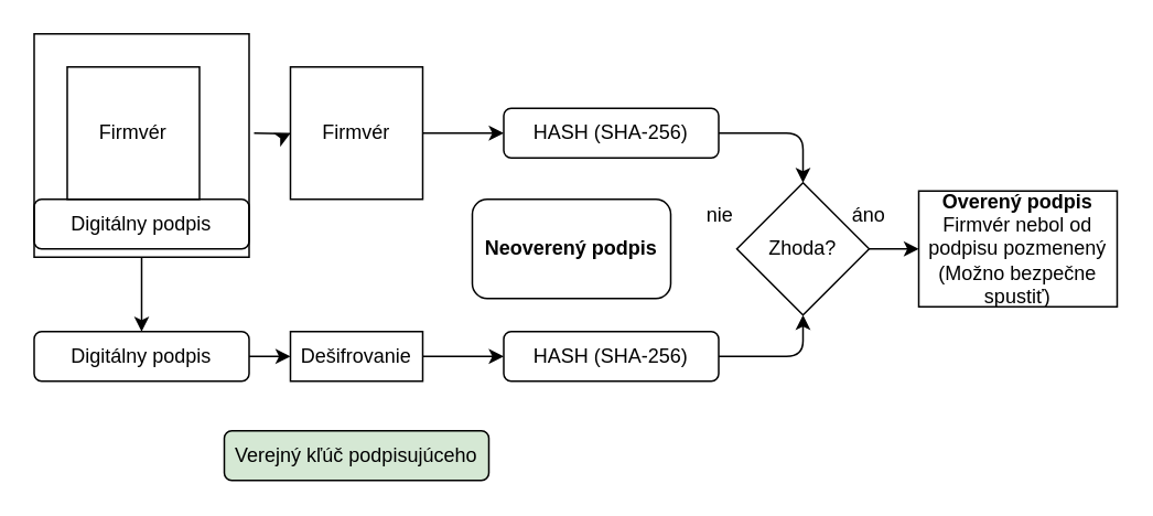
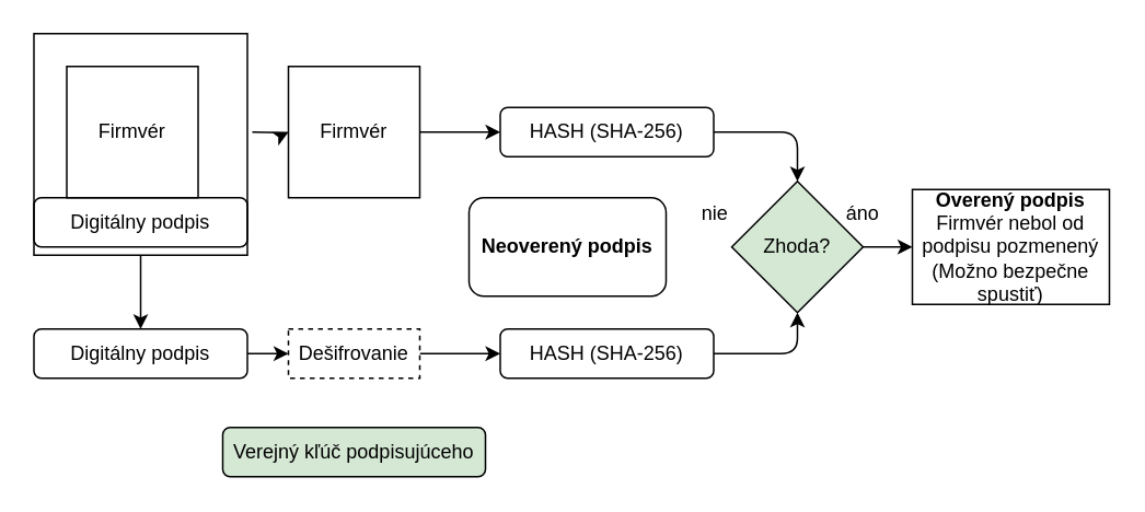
  <mxCell id="0" />
  <mxCell id="1" parent="0" />
  <mxCell id="2" value="Digitálny podpis" style="rounded=1;whiteSpace=wrap;html=1;" parent="1" vertex="1"><mxGeometry x="20" y="120" width="130" height="30" as="geometry" /></mxCell>
  <mxCell id="3" value="Firmvér" style="whiteSpace=wrap;html=1;aspect=fixed;" parent="1" vertex="1"><mxGeometry x="40" y="40" width="80" height="80" as="geometry" /></mxCell>
  <mxCell id="4" value="" style="edgeStyle=orthogonalEdgeStyle;rounded=0;orthogonalLoop=1;jettySize=auto;html=1;" parent="1" source="6" target="7" edge="1"><mxGeometry relative="1" as="geometry" /></mxCell>
  <mxCell id="5" value="" style="edgeStyle=orthogonalEdgeStyle;rounded=0;orthogonalLoop=1;jettySize=auto;html=1;" parent="1" target="9" edge="1"><mxGeometry relative="1" as="geometry"><mxPoint x="153" y="80" as="sourcePoint" /></mxGeometry></mxCell>
  <mxCell id="6" value="" style="rounded=0;whiteSpace=wrap;html=1;fillColor=none;" parent="1" vertex="1"><mxGeometry x="20" y="20" width="130" height="135" as="geometry" /></mxCell>
  <mxCell id="7" value="Digitálny podpis" style="rounded=1;whiteSpace=wrap;html=1;" parent="1" vertex="1"><mxGeometry x="20" y="200" width="130" height="30" as="geometry" /></mxCell>
  <mxCell id="8" value="" style="edgeStyle=orthogonalEdgeStyle;rounded=0;orthogonalLoop=1;jettySize=auto;html=1;" parent="1" source="9" target="10" edge="1"><mxGeometry relative="1" as="geometry" /></mxCell>
  <mxCell id="9" value="Firmvér" style="whiteSpace=wrap;html=1;aspect=fixed;" parent="1" vertex="1"><mxGeometry x="175" y="40" width="80" height="80" as="geometry" /></mxCell>
  <mxCell id="10" value="HASH (SHA-256)" style="rounded=1;whiteSpace=wrap;html=1;" parent="1" vertex="1"><mxGeometry x="304" y="65" width="130" height="30" as="geometry" /></mxCell>
  <mxCell id="11" value="Verejný kľúč podpisujúceho" style="rounded=1;whiteSpace=wrap;html=1;fillColor=#d5e8d4;" parent="1" vertex="1"><mxGeometry x="135" y="260" width="160" height="30" as="geometry" /></mxCell>
  <mxCell id="12" value="" style="edgeStyle=orthogonalEdgeStyle;rounded=0;orthogonalLoop=1;jettySize=auto;html=1;" parent="1" source="13" target="15" edge="1"><mxGeometry relative="1" as="geometry" /></mxCell>
- <mxCell id="13" value="Dešifrovanie" style="rounded=0;whiteSpace=wrap;html=1;" parent="1" vertex="1"><mxGeometry x="175" y="200" width="80" height="30" as="geometry" /></mxCell>
+ <mxCell id="13" value="Dešifrovanie" style="rounded=0;whiteSpace=wrap;html=1;dashed=1;" parent="1" vertex="1"><mxGeometry x="175" y="200" width="80" height="30" as="geometry" /></mxCell>
  <mxCell id="14" value="" style="endArrow=classic;html=1;exitX=1;exitY=0.5;exitDx=0;exitDy=0;entryX=0;entryY=0.5;entryDx=0;entryDy=0;" parent="1" source="7" target="13" edge="1"><mxGeometry width="50" height="50" relative="1" as="geometry"><mxPoint x="375" y="100" as="sourcePoint" /><mxPoint x="425" y="50" as="targetPoint" /></mxGeometry></mxCell>
  <mxCell id="15" value="HASH (SHA-256)" style="rounded=1;whiteSpace=wrap;html=1;" parent="1" vertex="1"><mxGeometry x="304" y="200" width="130" height="30" as="geometry" /></mxCell>
  <mxCell id="16" value="" style="edgeStyle=orthogonalEdgeStyle;rounded=0;orthogonalLoop=1;jettySize=auto;html=1;" parent="1" source="17" target="23" edge="1"><mxGeometry relative="1" as="geometry" /></mxCell>
- <mxCell id="17" value="Zhoda?" style="rhombus;whiteSpace=wrap;html=1;" parent="1" vertex="1"><mxGeometry x="445" y="110" width="80" height="80" as="geometry" /></mxCell>
+ <mxCell id="17" value="Zhoda?" style="rhombus;whiteSpace=wrap;html=1;fillColor=#d5e8d4;" parent="1" vertex="1"><mxGeometry x="445" y="110" width="80" height="80" as="geometry" /></mxCell>
  <mxCell id="18" value="" style="endArrow=classic;html=1;exitX=1;exitY=0.5;exitDx=0;exitDy=0;entryX=0.5;entryY=1;entryDx=0;entryDy=0;" parent="1" source="15" target="17" edge="1"><mxGeometry width="50" height="50" relative="1" as="geometry"><mxPoint x="525" y="100" as="sourcePoint" /><mxPoint x="575" y="50" as="targetPoint" /><Array as="points"><mxPoint x="485" y="215" /></Array></mxGeometry></mxCell>
  <mxCell id="19" value="" style="endArrow=classic;html=1;exitX=1;exitY=0.5;exitDx=0;exitDy=0;entryX=0.5;entryY=0;entryDx=0;entryDy=0;" parent="1" source="10" target="17" edge="1"><mxGeometry width="50" height="50" relative="1" as="geometry"><mxPoint x="525" y="100" as="sourcePoint" /><mxPoint x="575" y="50" as="targetPoint" /><Array as="points"><mxPoint x="485" y="80" /></Array></mxGeometry></mxCell>
  <mxCell id="20" value="áno" style="text;html=1;strokeColor=none;fillColor=none;align=center;verticalAlign=middle;whiteSpace=wrap;rounded=0;" parent="1" vertex="1"><mxGeometry x="505" y="120" width="40" height="20" as="geometry" /></mxCell>
  <mxCell id="21" value="nie" style="text;html=1;strokeColor=none;fillColor=none;align=center;verticalAlign=middle;whiteSpace=wrap;rounded=0;" parent="1" vertex="1"><mxGeometry x="415" y="120" width="40" height="20" as="geometry" /></mxCell>
  <mxCell id="22" value="&lt;b&gt;Neoverený podpis&lt;/b&gt;" style="whiteSpace=wrap;html=1;rounded=1;" parent="1" vertex="1"><mxGeometry x="285" y="120" width="120" height="60" as="geometry" /></mxCell>
  <mxCell id="23" value="&lt;b&gt;Overený podpis&lt;/b&gt;&lt;br&gt;Firmvér nebol od podpisu pozmenený&lt;br&gt;(Možno bezpečne spustiť)" style="rounded=0;whiteSpace=wrap;html=1;" parent="1" vertex="1"><mxGeometry x="555" y="115" width="120" height="70" as="geometry" /></mxCell>
